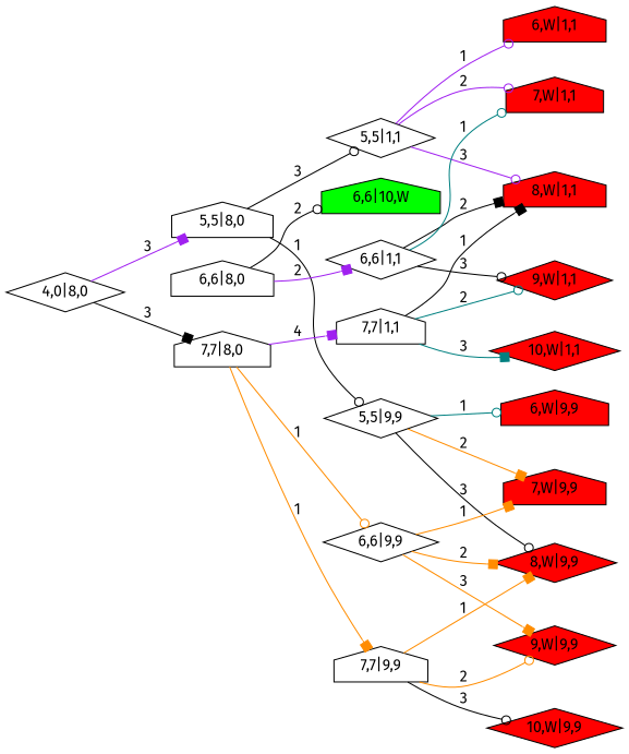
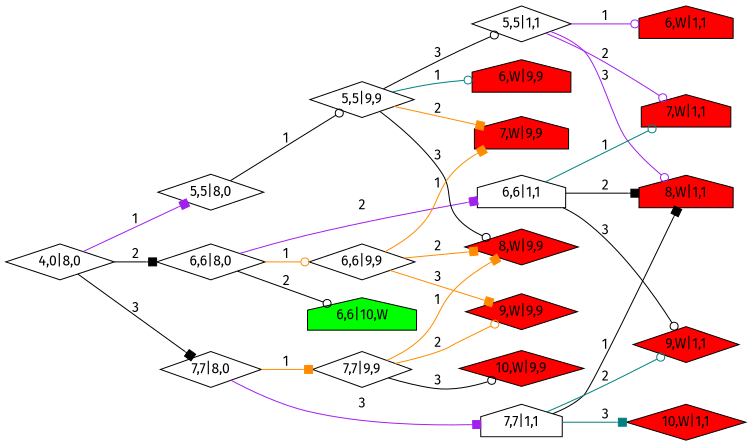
  digraph {
    fontname="Fira Sans"
    rankdir=LR
    node [fontname="Fira Sans" shape=diamond style=filled]
    edge [arrowhead=box color=black fontname="Fira Sans"]
    "8,W|1,1" [fillcolor=red shape=house]
    "9,W|1,1" [fillcolor=red]
    "10,W|1,1" [fillcolor=red]
    "8,W|9,9" [fillcolor=red]
    "9,W|9,9" [fillcolor=red]
    "10,W|9,9" [fillcolor=red]
    "6,6|10,W" [fillcolor=green shape=house]
    "7,W|1,1" [fillcolor=red shape=house]
    "7,W|9,9" [fillcolor=red shape=house]
    "6,W|1,1" [fillcolor=red shape=house]
    "6,W|9,9" [fillcolor=red shape=house]
    "4,0|8,0" [style=""]
-   "5,5|8,0" [shape=house style=""]
-   "6,6|8,0" [shape=house style=""]
-   "7,7|8,0" [shape=house style=""]
+   "5,5|8,0" [style=""]
+   "6,6|8,0" [style=""]
+   "7,7|8,0" [style=""]
    "5,5|9,9" [style=""]
    "5,5|1,1" [style=""]
    "6,6|9,9" [style=""]
-   "6,6|1,1" [style=""]
-   "7,7|9,9" [shape=house style=""]
+   "6,6|1,1" [shape=house style=""]
+   "7,7|9,9" [style=""]
    "7,7|1,1" [shape=house style=""]
-   "4,0|8,0" -> "5,5|8,0" [color=purple label=3]
+   "4,0|8,0" -> "5,5|8,0" [color=purple label=1]
+   "4,0|8,0" -> "6,6|8,0" [label=2]
    "4,0|8,0" -> "7,7|8,0" [label=3]
    "5,5|8,0" -> "5,5|9,9" [arrowhead=odot label=1]
-   "5,5|8,0" -> "5,5|1,1" [arrowhead=odot label=3]
+   "5,5|9,9" -> "5,5|1,1" [arrowhead=odot label=3]
    "6,6|8,0" -> "6,6|10,W" [arrowhead=odot label=2]
-   "7,7|8,0" -> "6,6|9,9" [arrowhead=odot color=darkorange label=1]
+   "6,6|8,0" -> "6,6|9,9" [arrowhead=odot color=darkorange label=1]
    "6,6|8,0" -> "6,6|1,1" [color=purple label=2]
    "7,7|8,0" -> "7,7|9,9" [color=darkorange label=1]
-   "7,7|8,0" -> "7,7|1,1" [color=purple label=4]
+   "7,7|8,0" -> "7,7|1,1" [color=purple label=3]
    "5,5|9,9" -> "8,W|9,9" [arrowhead=odot label=3]
    "5,5|9,9" -> "7,W|9,9" [color=darkorange label=2]
    "5,5|9,9" -> "6,W|9,9" [arrowhead=odot color=teal label=1]
    "5,5|1,1" -> "8,W|1,1" [arrowhead=odot color=purple label=3]
    "5,5|1,1" -> "7,W|1,1" [arrowhead=odot color=purple label=2]
    "5,5|1,1" -> "6,W|1,1" [arrowhead=odot color=purple label=1]
    "6,6|9,9" -> "8,W|9,9" [color=darkorange label=2]
    "6,6|9,9" -> "9,W|9,9" [color=darkorange label=3]
    "6,6|9,9" -> "7,W|9,9" [color=darkorange label=1]
    "6,6|1,1" -> "8,W|1,1" [label=2]
    "6,6|1,1" -> "9,W|1,1" [arrowhead=odot label=3]
    "6,6|1,1" -> "7,W|1,1" [arrowhead=odot color=teal label=1]
    "7,7|9,9" -> "8,W|9,9" [color=darkorange label=1]
    "7,7|9,9" -> "9,W|9,9" [arrowhead=odot color=darkorange label=2]
    "7,7|9,9" -> "10,W|9,9" [arrowhead=odot label=3]
    "7,7|1,1" -> "8,W|1,1" [label=1]
    "7,7|1,1" -> "9,W|1,1" [arrowhead=odot color=teal label=2]
    "7,7|1,1" -> "10,W|1,1" [color=teal label=3]
  }
